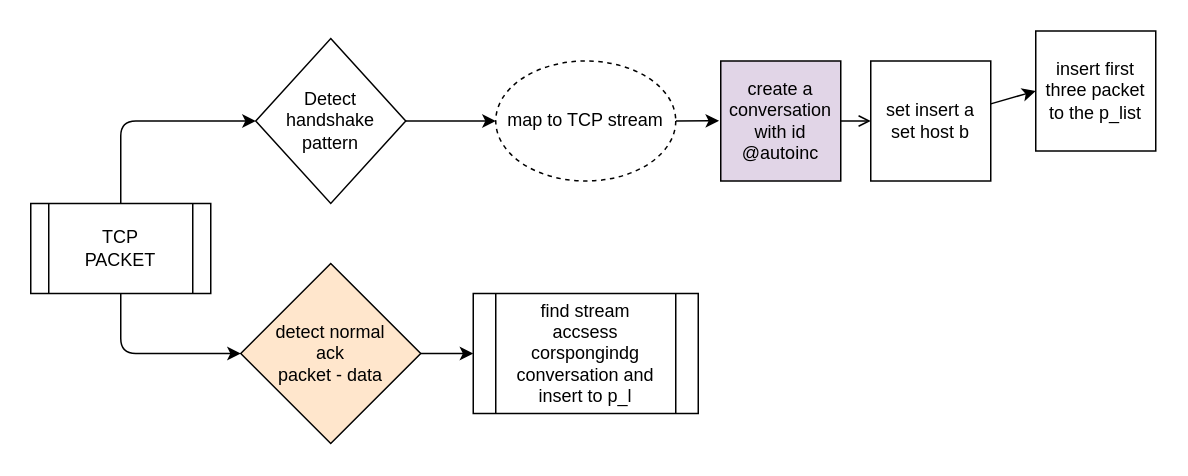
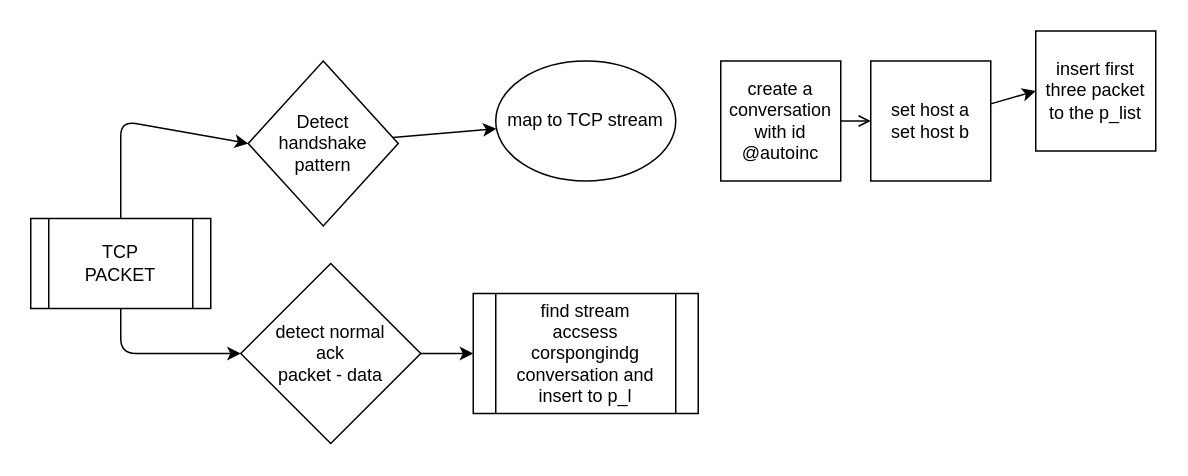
  <mxCell id="0" />
  <mxCell id="1" parent="0" />
  <mxCell id="2" style="edgeStyle=none;html=1;entryX=0;entryY=0.5;entryDx=0;entryDy=0;" edge="1" parent="1" source="4" target="6"><mxGeometry relative="1" as="geometry"><Array as="points"><mxPoint x="80" y="80" /></Array></mxGeometry></mxCell>
  <mxCell id="3" style="edgeStyle=none;html=1;" edge="1" parent="1" source="4" target="8"><mxGeometry relative="1" as="geometry"><Array as="points"><mxPoint x="80" y="235" /></Array></mxGeometry></mxCell>
- <mxCell id="4" value="TCP&lt;br&gt;PACKET" style="shape=process;whiteSpace=wrap;html=1;backgroundOutline=1;" vertex="1" parent="1"><mxGeometry x="20" y="135" width="120" height="60" as="geometry" /></mxCell>
+ <mxCell id="4" value="TCP&lt;br&gt;PACKET" style="shape=process;whiteSpace=wrap;html=1;backgroundOutline=1;" vertex="1" parent="1"><mxGeometry x="20" y="145" width="120" height="60" as="geometry" /></mxCell>
  <mxCell id="5" style="edgeStyle=none;html=1;" edge="1" parent="1" source="6" target="10"><mxGeometry relative="1" as="geometry" /></mxCell>
- <mxCell id="6" value="Detect&lt;br&gt;handshake&lt;br&gt;pattern" style="rhombus;whiteSpace=wrap;html=1;" vertex="1" parent="1"><mxGeometry x="170" y="25" width="100" height="110" as="geometry" /></mxCell>
+ <mxCell id="6" value="Detect&lt;br&gt;handshake&lt;br&gt;pattern" style="rhombus;whiteSpace=wrap;html=1;" vertex="1" parent="1"><mxGeometry x="165" y="40" width="100" height="110" as="geometry" /></mxCell>
  <mxCell id="7" style="edgeStyle=none;html=1;entryX=0;entryY=0.5;entryDx=0;entryDy=0;" edge="1" parent="1" source="8" target="11"><mxGeometry relative="1" as="geometry" /></mxCell>
- <mxCell id="8" value="detect normal&lt;br&gt;ack&lt;br&gt;packet - data" style="rhombus;whiteSpace=wrap;html=1;fillColor=#ffe6cc;" vertex="1" parent="1"><mxGeometry x="160" y="175" width="120" height="120" as="geometry" /></mxCell>
- <mxCell id="9" style="edgeStyle=none;html=1;entryX=-0.014;entryY=0.498;entryDx=0;entryDy=0;entryPerimeter=0;" edge="1" parent="1" source="10" target="13"><mxGeometry relative="1" as="geometry" /></mxCell>
- <mxCell id="10" value="map to TCP stream" style="ellipse;whiteSpace=wrap;html=1;dashed=1;" vertex="1" parent="1"><mxGeometry x="330" y="40" width="120" height="80" as="geometry" /></mxCell>
+ <mxCell id="8" value="detect normal&lt;br&gt;ack&lt;br&gt;packet - data" style="rhombus;whiteSpace=wrap;html=1;" vertex="1" parent="1"><mxGeometry x="160" y="175" width="120" height="120" as="geometry" /></mxCell>
+ <mxCell id="10" value="map to TCP stream" style="ellipse;whiteSpace=wrap;html=1;" vertex="1" parent="1"><mxGeometry x="330" y="40" width="120" height="80" as="geometry" /></mxCell>
  <mxCell id="11" value="find stream&lt;br&gt;accsess corspongindg conversation and&lt;br&gt;insert to p_l" style="shape=process;whiteSpace=wrap;html=1;backgroundOutline=1;" vertex="1" parent="1"><mxGeometry x="315" y="195" width="150" height="80" as="geometry" /></mxCell>
  <mxCell id="12" style="edgeStyle=none;html=1;entryX=0;entryY=0.5;entryDx=0;entryDy=0;endArrow=open;" edge="1" parent="1" source="13" target="15"><mxGeometry relative="1" as="geometry" /></mxCell>
- <mxCell id="13" value="create a conversation&lt;br&gt;with id @autoinc" style="whiteSpace=wrap;html=1;aspect=fixed;fillColor=#e1d5e7;" vertex="1" parent="1"><mxGeometry x="480" y="40" width="80" height="80" as="geometry" /></mxCell>
+ <mxCell id="13" value="create a conversation&lt;br&gt;with id @autoinc" style="whiteSpace=wrap;html=1;aspect=fixed;" vertex="1" parent="1"><mxGeometry x="480" y="40" width="80" height="80" as="geometry" /></mxCell>
  <mxCell id="14" style="edgeStyle=none;html=1;entryX=0;entryY=0.5;entryDx=0;entryDy=0;" edge="1" parent="1" source="15" target="16"><mxGeometry relative="1" as="geometry" /></mxCell>
- <mxCell id="15" value="set insert a&lt;br&gt;set host b" style="whiteSpace=wrap;html=1;aspect=fixed;" vertex="1" parent="1"><mxGeometry x="580" y="40" width="80" height="80" as="geometry" /></mxCell>
+ <mxCell id="15" value="set host a&lt;br&gt;set host b" style="whiteSpace=wrap;html=1;aspect=fixed;" vertex="1" parent="1"><mxGeometry x="580" y="40" width="80" height="80" as="geometry" /></mxCell>
  <mxCell id="16" value="insert first three packet to the p_list" style="whiteSpace=wrap;html=1;aspect=fixed;" vertex="1" parent="1"><mxGeometry x="690" y="20" width="80" height="80" as="geometry" /></mxCell>
